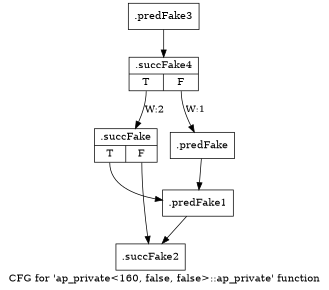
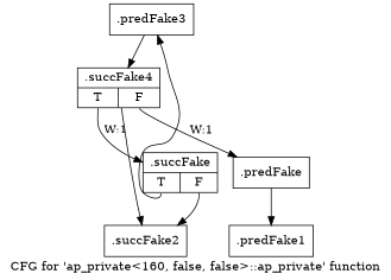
  digraph {
    label="CFG for 'ap_private\<160, false, false\>::ap_private' function"
    node [shape=record filename="/mnt/xilinx/Vitis_HLS/2021.2/include/etc/ap_private.h" linenumber=3483]
    edge [execusionnum=2 filename="/mnt/xilinx/Vitis_HLS/2021.2/include/etc/ap_private.h"]
    n1 [label="{.predFake3}" filename="" linenumber=""]
    n2 [label="{.succFake4|{<s0>T|<s1>F}}"]
    n3 [label="{.succFake|{<s0>T|<s1>F}}"]
    n4 [label="{.predFake}"]
    n5 [label="{.predFake1}"]
    n6 [label="{.succFake2}"]
    n1 -> n2
-   n2 -> n3 [execusionnum=0 label="W:2" tailport=s0]
+   n2 -> n3 [execusionnum=0 label="W:1" tailport=s0]
    n2 -> n4 [label="W:1" tailport=s1 execusionnum="" filename=""]
-   n3 -> n5 [execusionnum=0 tailport=s0]
+   n3 -> n1 [execusionnum=0 tailport=s0]
    n3 -> n6 [tailport=s1 execusionnum="" filename=""]
    n4 -> n5
-   n5 -> n6
+   n2 -> n6
  }
